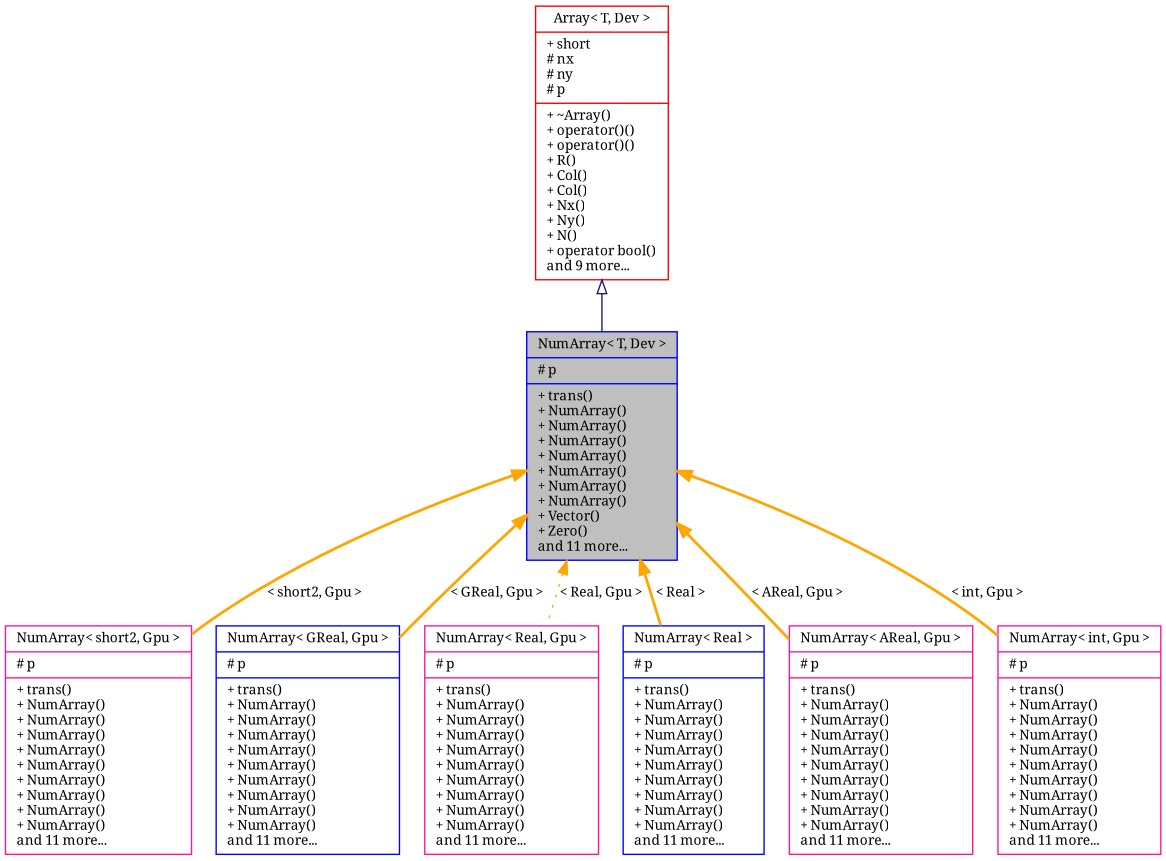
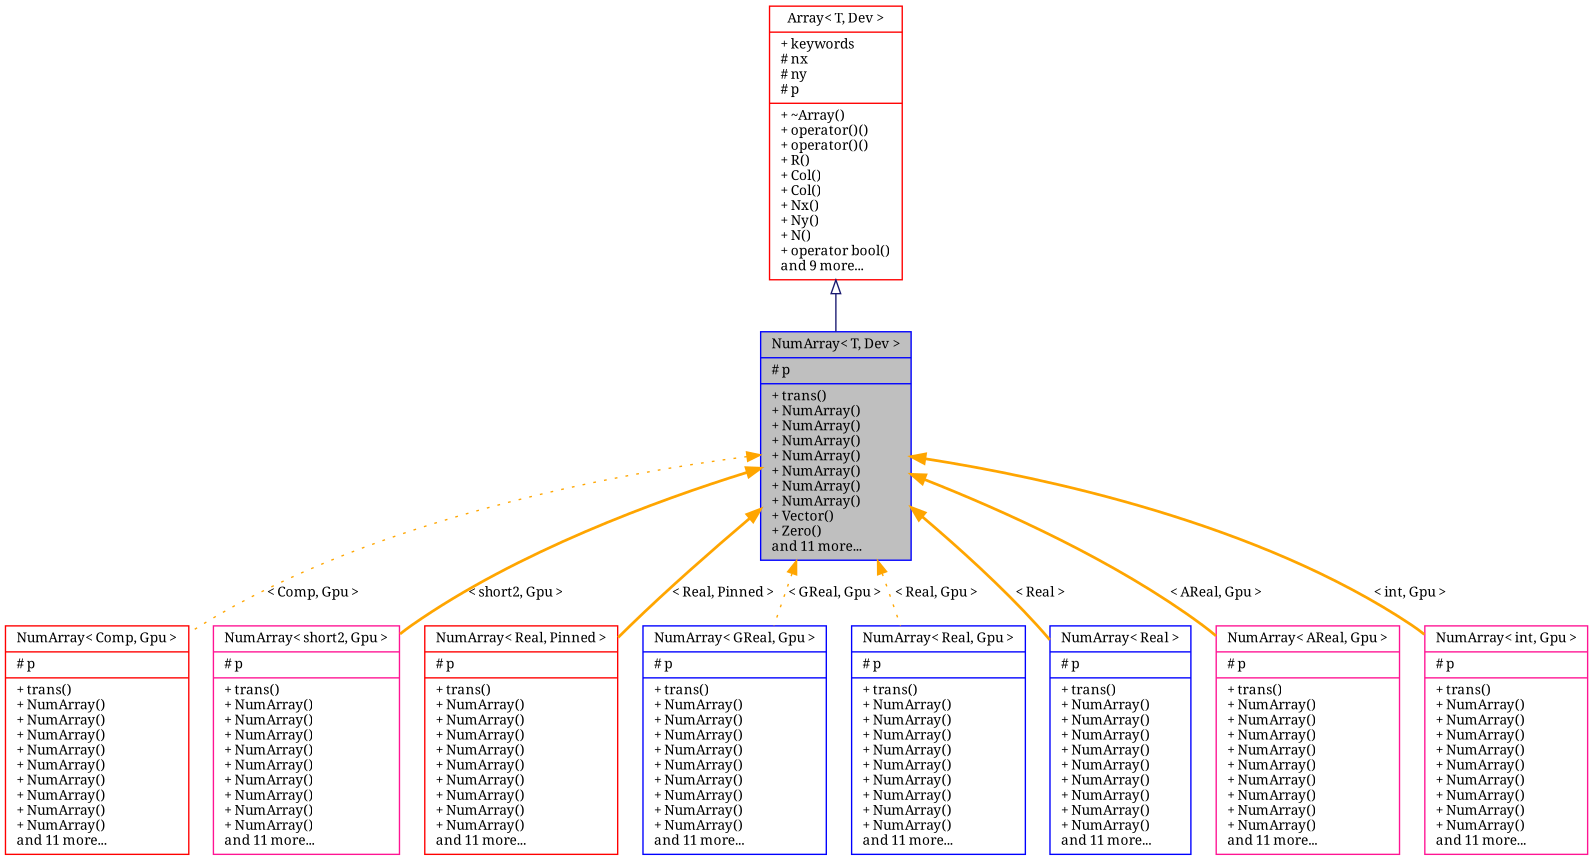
  digraph {
    fontname="Noto Serif"
    node [color=deeppink fontname="Noto Serif" fontsize=10 shape=record]
    edge [color=orange dir=back fontname="Noto Serif" fontsize=10 labelfontname=Helvetica labelfontsize=10 style=bold]
    n1 [color=blue fillcolor=grey75 fontcolor=black height=0.2 label="{NumArray\< T, Dev \>\n|# p\l|+ trans()\l+ NumArray()\l+ NumArray()\l+ NumArray()\l+ NumArray()\l+ NumArray()\l+ NumArray()\l+ NumArray()\l+ Vector()\l+ Zero()\land 11 more...\l}" style=filled width=0.4]
+   n2 [color=red height=0.2 label="{NumArray\< Comp, Gpu \>\n|# p\l|+ trans()\l+ NumArray()\l+ NumArray()\l+ NumArray()\l+ NumArray()\l+ NumArray()\l+ NumArray()\l+ NumArray()\l+ NumArray()\l+ NumArray()\land 11 more...\l}" width=0.4]
    n3 [height=0.2 label="{NumArray\< short2, Gpu \>\n|# p\l|+ trans()\l+ NumArray()\l+ NumArray()\l+ NumArray()\l+ NumArray()\l+ NumArray()\l+ NumArray()\l+ NumArray()\l+ NumArray()\l+ NumArray()\land 11 more...\l}" width=0.4]
+   n4 [color=red height=0.2 label="{NumArray\< Real, Pinned \>\n|# p\l|+ trans()\l+ NumArray()\l+ NumArray()\l+ NumArray()\l+ NumArray()\l+ NumArray()\l+ NumArray()\l+ NumArray()\l+ NumArray()\l+ NumArray()\land 11 more...\l}" width=0.4]
    n5 [color=blue height=0.2 label="{NumArray\< GReal, Gpu \>\n|# p\l|+ trans()\l+ NumArray()\l+ NumArray()\l+ NumArray()\l+ NumArray()\l+ NumArray()\l+ NumArray()\l+ NumArray()\l+ NumArray()\l+ NumArray()\land 11 more...\l}" width=0.4]
-   n6 [height=0.2 label="{NumArray\< Real, Gpu \>\n|# p\l|+ trans()\l+ NumArray()\l+ NumArray()\l+ NumArray()\l+ NumArray()\l+ NumArray()\l+ NumArray()\l+ NumArray()\l+ NumArray()\l+ NumArray()\land 11 more...\l}" width=0.4]
+   n6 [color=blue height=0.2 label="{NumArray\< Real, Gpu \>\n|# p\l|+ trans()\l+ NumArray()\l+ NumArray()\l+ NumArray()\l+ NumArray()\l+ NumArray()\l+ NumArray()\l+ NumArray()\l+ NumArray()\l+ NumArray()\land 11 more...\l}" width=0.4]
    n7 [color=blue height=0.2 label="{NumArray\< Real \>\n|# p\l|+ trans()\l+ NumArray()\l+ NumArray()\l+ NumArray()\l+ NumArray()\l+ NumArray()\l+ NumArray()\l+ NumArray()\l+ NumArray()\l+ NumArray()\land 11 more...\l}" width=0.4]
    n8 [height=0.2 label="{NumArray\< AReal, Gpu \>\n|# p\l|+ trans()\l+ NumArray()\l+ NumArray()\l+ NumArray()\l+ NumArray()\l+ NumArray()\l+ NumArray()\l+ NumArray()\l+ NumArray()\l+ NumArray()\land 11 more...\l}" width=0.4]
    n9 [height=0.2 label="{NumArray\< int, Gpu \>\n|# p\l|+ trans()\l+ NumArray()\l+ NumArray()\l+ NumArray()\l+ NumArray()\l+ NumArray()\l+ NumArray()\l+ NumArray()\l+ NumArray()\l+ NumArray()\land 11 more...\l}" width=0.4]
-   n10 [color=red height=0.2 label="{Array\< T, Dev \>\n|+ short\l# nx\l# ny\l# p\l|+ ~Array()\l+ operator()()\l+ operator()()\l+ R()\l+ Col()\l+ Col()\l+ Nx()\l+ Ny()\l+ N()\l+ operator bool()\land 9 more...\l}" width=0.4]
+   n10 [color=red height=0.2 label="{Array\< T, Dev \>\n|+ keywords\l# nx\l# ny\l# p\l|+ ~Array()\l+ operator()()\l+ operator()()\l+ R()\l+ Col()\l+ Col()\l+ Nx()\l+ Ny()\l+ N()\l+ operator bool()\land 9 more...\l}" width=0.4]
+   n1 -> n2 [label=" \< Comp, Gpu \>" style=dotted]
    n1 -> n3 [label=" \< short2, Gpu \>"]
-   n1 -> n5 [label=" \< GReal, Gpu \>"]
+   n1 -> n4 [label=" \< Real, Pinned \>"]
+   n1 -> n5 [label=" \< GReal, Gpu \>" style=dotted]
    n1 -> n6 [label=" \< Real, Gpu \>" style=dotted]
    n1 -> n7 [label=" \< Real \>"]
    n1 -> n8 [label=" \< AReal, Gpu \>"]
    n1 -> n9 [label=" \< int, Gpu \>"]
    n10 -> n1 [arrowtail=onormal color=midnightblue style=solid]
  }
